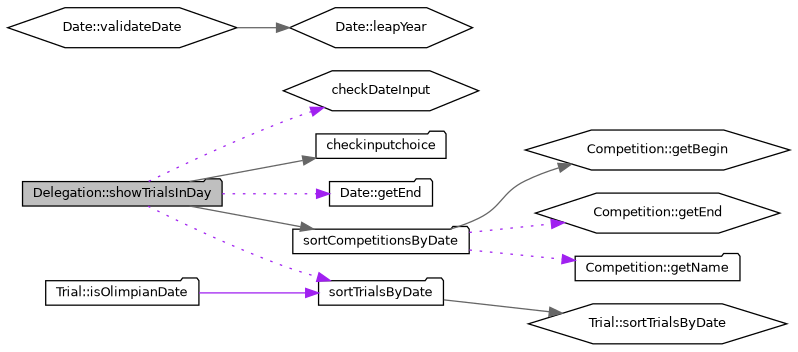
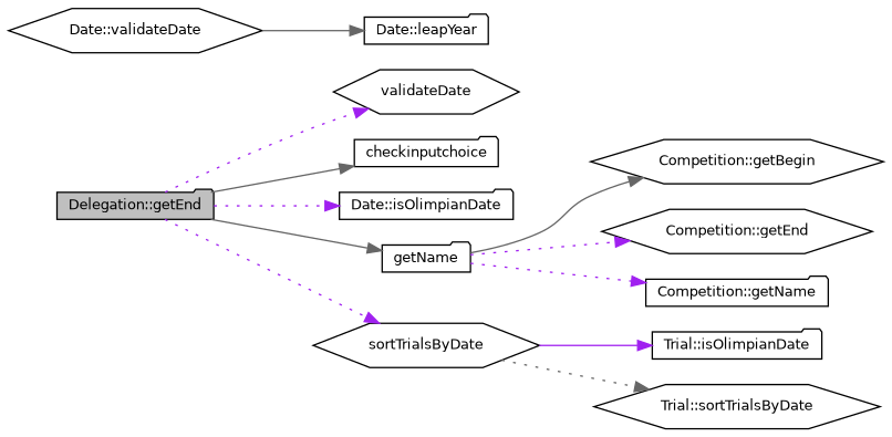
  digraph {
    rankdir=LR
    node [color=black fillcolor=white fontname=Helvetica fontsize=10 shape=hexagon style=filled]
    edge [color=purple fontname=Helvetica fontsize=10 labelfontname=Helvetica labelfontsize=10 style=solid]
-   n1 [fillcolor=grey75 fontcolor=black height=0.2 label="Delegation::showTrialsInDay" shape=folder width=0.4]
-   n2 [height=0.2 label=checkDateInput width=0.4]
+   n1 [fillcolor=grey75 fontcolor=black height=0.2 label="Delegation::getEnd" shape=folder width=0.4]
+   n2 [height=0.2 label=validateDate width=0.4]
    n3 [height=0.2 label=checkinputchoice shape=folder width=0.4]
-   n4 [height=0.2 label="Date::getEnd" shape=folder width=0.4]
-   n5 [height=0.2 label=sortCompetitionsByDate shape=folder width=0.4]
-   n6 [height=0.2 label=sortTrialsByDate shape=folder width=0.4]
+   n4 [height=0.2 label="Date::isOlimpianDate" shape=folder width=0.4]
+   n5 [height=0.2 label=getName shape=folder width=0.4]
+   n6 [height=0.2 label=sortTrialsByDate width=0.4]
    n7 [height=0.2 label="Competition::getBegin" width=0.4]
    n8 [height=0.2 label="Competition::getEnd" width=0.4]
    n9 [height=0.2 label="Competition::getName" shape=folder width=0.4]
    n10 [height=0.2 label="Trial::isOlimpianDate" shape=folder width=0.4]
    n11 [height=0.2 label="Trial::sortTrialsByDate" width=0.4]
    n12 [height=0.2 label="Date::validateDate" width=0.4]
-   n13 [height=0.2 label="Date::leapYear" width=0.4]
+   n13 [height=0.2 label="Date::leapYear" shape=folder width=0.4]
    n1 -> n2 [style=dotted]
    n1 -> n3 [color=gray40]
    n1 -> n4 [style=dotted]
    n1 -> n5 [color=gray40]
    n1 -> n6 [style=dotted]
    n5 -> n7 [color=gray40]
    n5 -> n8 [style=dotted]
    n5 -> n9 [style=dotted]
-   n10 -> n6
-   n6 -> n11 [color=gray40]
+   n6 -> n10
+   n6 -> n11 [color=gray40 style=dotted]
    n12 -> n13 [color=gray40]
  }
